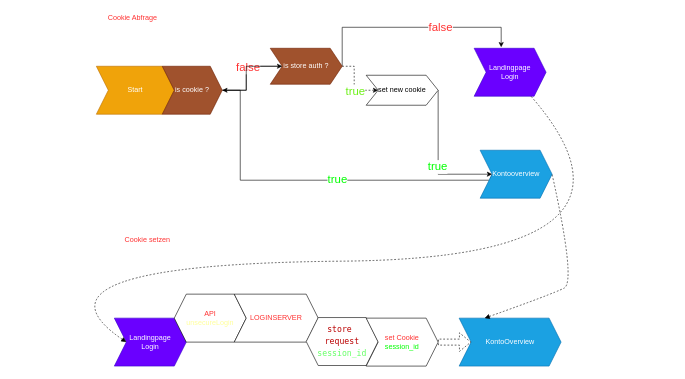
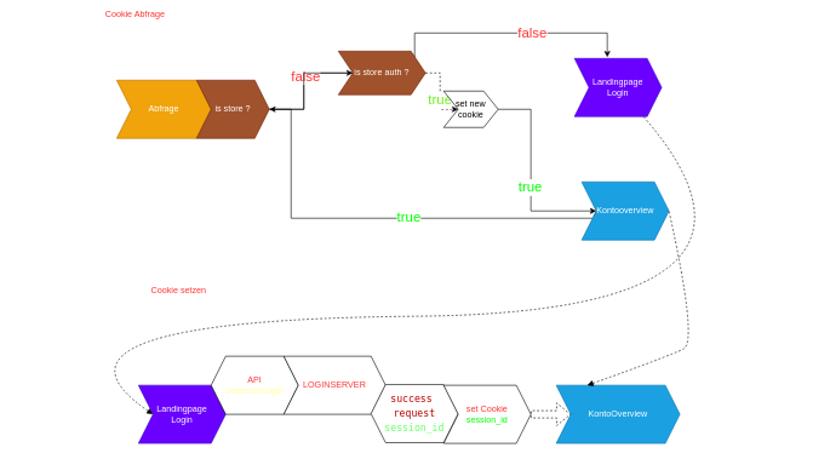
  <mxCell id="0" />
  <mxCell id="1" parent="0" />
- <mxCell id="2" value="Start" style="shape=step;perimeter=stepPerimeter;whiteSpace=wrap;html=1;fixedSize=1;fillColor=#f0a30a;strokeColor=#BD7000;fontColor=#ffffff;" vertex="1" parent="1"><mxGeometry y="110" width="130" height="80" as="geometry" x="160" /></mxCell>
+ <mxCell id="2" value="Abfrage" style="shape=step;perimeter=stepPerimeter;whiteSpace=wrap;html=1;fixedSize=1;fillColor=#f0a30a;strokeColor=#BD7000;fontColor=#ffffff;" vertex="1" parent="1"><mxGeometry y="110" width="130" height="80" as="geometry" x="160" /></mxCell>
  <mxCell id="3" style="edgeStyle=orthogonalEdgeStyle;rounded=0;orthogonalLoop=1;jettySize=auto;html=1;exitX=1;exitY=0.5;exitDx=0;exitDy=0;" edge="1" parent="1" source="7" target="13"><mxGeometry relative="1" as="geometry" /></mxCell>
  <mxCell id="4" value="false" style="edgeLabel;html=1;align=center;verticalAlign=middle;resizable=0;points=[];fontColor=#FF3333;fontSize=19;" vertex="1" connectable="0" parent="3"><mxGeometry x="0.133" y="-2" relative="1" as="geometry"><mxPoint as="offset" /></mxGeometry></mxCell>
  <mxCell id="5" style="edgeStyle=orthogonalEdgeStyle;rounded=0;orthogonalLoop=1;jettySize=auto;html=1;exitX=1;exitY=0.5;exitDx=0;exitDy=0;entryX=0;entryY=0.5;entryDx=0;entryDy=0;" edge="1" parent="1" source="7" target="14"><mxGeometry relative="1" as="geometry"><Array as="points"><mxPoint x="400" y="150" /><mxPoint x="400" y="300" /></Array></mxGeometry></mxCell>
  <mxCell id="6" value="true" style="edgeLabel;html=1;align=center;verticalAlign=middle;resizable=0;points=[];fontColor=#00FF00;fontSize=19;" vertex="1" connectable="0" parent="5"><mxGeometry x="0.117" y="2" relative="1" as="geometry"><mxPoint as="offset" /></mxGeometry></mxCell>
- <mxCell id="7" value="is cookie ?" style="shape=step;perimeter=stepPerimeter;whiteSpace=wrap;html=1;fixedSize=1;fillColor=#a0522d;strokeColor=#6D1F00;fontColor=#ffffff;" vertex="1" parent="1"><mxGeometry x="270" y="110" width="100" height="80" as="geometry" /></mxCell>
+ <mxCell id="7" value="is store ?" style="shape=step;perimeter=stepPerimeter;whiteSpace=wrap;html=1;fixedSize=1;fillColor=#a0522d;strokeColor=#6D1F00;fontColor=#ffffff;" vertex="1" parent="1"><mxGeometry x="270" y="110" width="100" height="80" as="geometry" /></mxCell>
  <mxCell id="8" style="edgeStyle=orthogonalEdgeStyle;rounded=0;orthogonalLoop=1;jettySize=auto;html=1;exitX=1;exitY=0.5;exitDx=0;exitDy=0;entryX=0.376;entryY=-0.021;entryDx=0;entryDy=0;entryPerimeter=0;" edge="1" parent="1" source="13" target="18"><mxGeometry relative="1" as="geometry"><mxPoint x="630" y="45" as="targetPoint" /><Array as="points"><mxPoint x="570" y="45" /><mxPoint x="835" y="45" /></Array></mxGeometry></mxCell>
  <mxCell id="9" value="false" style="edgeLabel;html=1;align=center;verticalAlign=middle;resizable=0;points=[];fontColor=#FF3333;fontSize=19;" vertex="1" connectable="0" parent="8"><mxGeometry x="0.253" relative="1" as="geometry"><mxPoint as="offset" /></mxGeometry></mxCell>
  <mxCell id="10" style="edgeStyle=orthogonalEdgeStyle;rounded=0;orthogonalLoop=1;jettySize=auto;html=1;exitX=1;exitY=0.5;exitDx=0;exitDy=0;dashed=1;" edge="1" parent="1" source="13" target="17"><mxGeometry relative="1" as="geometry" /></mxCell>
  <mxCell id="11" value="true" style="edgeLabel;html=1;align=center;verticalAlign=middle;resizable=0;points=[];fontColor=#6EF018;fontSize=19;" vertex="1" connectable="0" parent="10"><mxGeometry x="0.21" y="-1" relative="1" as="geometry"><mxPoint as="offset" /></mxGeometry></mxCell>
  <mxCell id="12" value="" style="edgeStyle=orthogonalEdgeStyle;rounded=0;orthogonalLoop=1;jettySize=auto;html=1;fontColor=#00FF00;" edge="1" parent="1" source="13" target="7"><mxGeometry relative="1" as="geometry" /></mxCell>
- <mxCell id="13" value="is store auth ?" style="shape=step;perimeter=stepPerimeter;whiteSpace=wrap;html=1;fixedSize=1;fillColor=#a0522d;strokeColor=#6D1F00;fontColor=#ffffff;" vertex="1" parent="1"><mxGeometry x="450" y="80" width="120" height="60" as="geometry" /></mxCell>
+ <mxCell id="13" value="is store auth ?" style="shape=step;perimeter=stepPerimeter;whiteSpace=wrap;html=1;fixedSize=1;fillColor=#a0522d;strokeColor=#6D1F00;fontColor=#ffffff;" vertex="1" parent="1"><mxGeometry x="465" y="70" width="120" height="60" as="geometry" /></mxCell>
  <mxCell id="14" value="Kontooverview" style="shape=step;perimeter=stepPerimeter;whiteSpace=wrap;html=1;fixedSize=1;fillColor=#1ba1e2;strokeColor=#006EAF;fontColor=#ffffff;" vertex="1" parent="1"><mxGeometry x="800" y="250" width="120" height="80" as="geometry" /></mxCell>
  <mxCell id="15" style="edgeStyle=orthogonalEdgeStyle;rounded=0;orthogonalLoop=1;jettySize=auto;html=1;exitX=1;exitY=0.5;exitDx=0;exitDy=0;" edge="1" parent="1" source="17" target="14"><mxGeometry relative="1" as="geometry"><Array as="points"><mxPoint x="730" y="290" /></Array></mxGeometry></mxCell>
  <mxCell id="16" value="true" style="edgeLabel;html=1;align=center;verticalAlign=middle;resizable=0;points=[];fontColor=#00FF00;fontSize=19;" vertex="1" connectable="0" parent="15"><mxGeometry x="0.103" y="-2" relative="1" as="geometry"><mxPoint as="offset" /></mxGeometry></mxCell>
- <mxCell id="17" value="set new cookie" style="shape=step;perimeter=stepPerimeter;whiteSpace=wrap;html=1;fixedSize=1;" vertex="1" parent="1"><mxGeometry x="610" y="125" width="120" height="50" as="geometry" /></mxCell>
+ <mxCell id="17" value="set new cookie" style="shape=step;perimeter=stepPerimeter;whiteSpace=wrap;html=1;fixedSize=1;" vertex="1" parent="1"><mxGeometry x="610" y="125" width="75" height="50" as="geometry" /></mxCell>
  <mxCell id="18" value="Landingpage&lt;br&gt;Login" style="shape=step;perimeter=stepPerimeter;whiteSpace=wrap;html=1;fixedSize=1;fillColor=#6a00ff;strokeColor=#3700CC;fontColor=#ffffff;" vertex="1" parent="1"><mxGeometry x="790" y="80" width="120" height="80" as="geometry" /></mxCell>
- <mxCell id="19" value="Cookie Abfrage" style="text;html=1;align=center;verticalAlign=middle;resizable=0;points=[];autosize=1;fontColor=#FF3333;" vertex="1" parent="1"><mxGeometry x="170" y="20" width="100" height="20" as="geometry" /></mxCell>
+ <mxCell id="19" value="Cookie Abfrage" style="text;html=1;align=center;verticalAlign=middle;resizable=0;points=[];autosize=1;fontColor=#FF3333;" vertex="1" parent="1"><mxGeometry x="135" y="10" width="100" height="20" as="geometry" /></mxCell>
  <mxCell id="20" value="Cookie setzen" style="text;html=1;align=center;verticalAlign=middle;resizable=0;points=[];autosize=1;fontColor=#FF3333;" vertex="1" parent="1"><mxGeometry x="200" y="390" width="90" height="20" as="geometry" /></mxCell>
  <mxCell id="21" value="&lt;font color=&quot;#ffffff&quot;&gt;Landingpage&lt;br&gt;Login&lt;/font&gt;" style="shape=step;perimeter=stepPerimeter;whiteSpace=wrap;html=1;fixedSize=1;fontColor=#ffffff;fillColor=#6a00ff;strokeColor=#3700CC;" vertex="1" parent="1"><mxGeometry x="190" y="530" width="120" height="80" as="geometry" /></mxCell>
  <mxCell id="22" value="API&lt;br&gt;&lt;font color=&quot;#ffff99&quot;&gt;unsecureLogin&lt;/font&gt;" style="shape=hexagon;perimeter=hexagonPerimeter2;whiteSpace=wrap;html=1;fixedSize=1;fontColor=#FF3333;" vertex="1" parent="1"><mxGeometry x="290" y="490" width="120" height="80" as="geometry" /></mxCell>
  <mxCell id="23" value="LOGINSERVER" style="shape=step;perimeter=stepPerimeter;whiteSpace=wrap;html=1;fixedSize=1;fontColor=#FF3333;" vertex="1" parent="1"><mxGeometry x="390" y="490" width="140" height="80" as="geometry" /></mxCell>
- <mxCell id="24" value="&lt;pre style=&quot;box-sizing: border-box ; font-family: , &amp;#34;consolas&amp;#34; , &amp;#34;liberation mono&amp;#34; , &amp;#34;menlo&amp;#34; , monospace ; font-size: 13.6px ; margin-top: 0px ; margin-bottom: 0px ; overflow-wrap: normal ; padding: 16px ; overflow: auto ; line-height: 1.45 ; border-radius: 6px ; word-break: normal&quot;&gt;&lt;span class=&quot;pl-s&quot; style=&quot;box-sizing: border-box&quot;&gt;&lt;font color=&quot;rgba(0, 0, 0, 0)&quot;&gt;store &lt;br/&gt;request&lt;br&gt;&lt;/font&gt;&lt;font color=&quot;#66ff66&quot;&gt;session_id&lt;/font&gt;&lt;/span&gt;&lt;span class=&quot;pl-s&quot; style=&quot;box-sizing: border-box&quot;&gt;&lt;br&gt;&lt;/span&gt;&lt;/pre&gt;" style="shape=hexagon;perimeter=hexagonPerimeter2;whiteSpace=wrap;html=1;fixedSize=1;fontColor=#FF3333;" vertex="1" parent="1"><mxGeometry x="510" y="529" width="120" height="80" as="geometry" /></mxCell>
+ <mxCell id="24" value="&lt;pre style=&quot;box-sizing: border-box ; font-family: , &amp;#34;consolas&amp;#34; , &amp;#34;liberation mono&amp;#34; , &amp;#34;menlo&amp;#34; , monospace ; font-size: 13.6px ; margin-top: 0px ; margin-bottom: 0px ; overflow-wrap: normal ; padding: 16px ; overflow: auto ; line-height: 1.45 ; border-radius: 6px ; word-break: normal&quot;&gt;&lt;span class=&quot;pl-s&quot; style=&quot;box-sizing: border-box&quot;&gt;&lt;font color=&quot;rgba(0, 0, 0, 0)&quot;&gt;success &lt;br/&gt;request&lt;br&gt;&lt;/font&gt;&lt;font color=&quot;#66ff66&quot;&gt;session_id&lt;/font&gt;&lt;/span&gt;&lt;span class=&quot;pl-s&quot; style=&quot;box-sizing: border-box&quot;&gt;&lt;br&gt;&lt;/span&gt;&lt;/pre&gt;" style="shape=hexagon;perimeter=hexagonPerimeter2;whiteSpace=wrap;html=1;fixedSize=1;fontColor=#FF3333;" vertex="1" parent="1"><mxGeometry x="510" y="529" width="120" height="80" as="geometry" /></mxCell>
  <mxCell id="25" value="set Cookie&lt;br&gt;&lt;font color=&quot;#00ff00&quot;&gt;session_id&lt;/font&gt;" style="shape=step;perimeter=stepPerimeter;whiteSpace=wrap;html=1;fixedSize=1;fontColor=#FF3333;" vertex="1" parent="1"><mxGeometry x="610" y="530" width="120" height="80" as="geometry" /></mxCell>
  <mxCell id="26" value="" style="curved=1;endArrow=none;html=1;fontColor=#FF3333;dashed=1;startArrow=block;endFill=0;exitX=0;exitY=0.5;exitDx=0;exitDy=0;" edge="1" parent="1" source="21" target="18"><mxGeometry width="50" height="50" relative="1" as="geometry"><mxPoint x="190" y="529" as="sourcePoint" /><mxPoint x="240" y="479" as="targetPoint" /><Array as="points"><mxPoint x="20" y="440" /><mxPoint x="1120" y="430" /></Array></mxGeometry></mxCell>
  <mxCell id="27" value="KontoOverview" style="shape=step;perimeter=stepPerimeter;whiteSpace=wrap;html=1;fixedSize=1;fontColor=#ffffff;fillColor=#1ba1e2;strokeColor=#006EAF;" vertex="1" parent="1"><mxGeometry x="765" y="530" width="170" height="80" as="geometry" /></mxCell>
  <mxCell id="28" value="" style="shape=flexArrow;endArrow=classic;html=1;dashed=1;fontColor=#FF3333;exitX=1;exitY=0.5;exitDx=0;exitDy=0;" edge="1" parent="1" source="25" target="27"><mxGeometry width="50" height="50" relative="1" as="geometry"><mxPoint x="350" y="340" as="sourcePoint" /><mxPoint x="400" y="290" as="targetPoint" /></mxGeometry></mxCell>
  <mxCell id="29" value="" style="curved=1;endArrow=none;html=1;fontColor=#FF3333;dashed=1;startArrow=block;endFill=0;exitX=0.25;exitY=0;exitDx=0;exitDy=0;entryX=1;entryY=0.5;entryDx=0;entryDy=0;" edge="1" parent="1" source="27" target="14"><mxGeometry width="50" height="50" relative="1" as="geometry"><mxPoint x="220" y="580" as="sourcePoint" /><mxPoint x="894.839" y="170" as="targetPoint" /><Array as="points"><mxPoint x="920" y="490" /><mxPoint x="960" y="470" /></Array></mxGeometry></mxCell>
